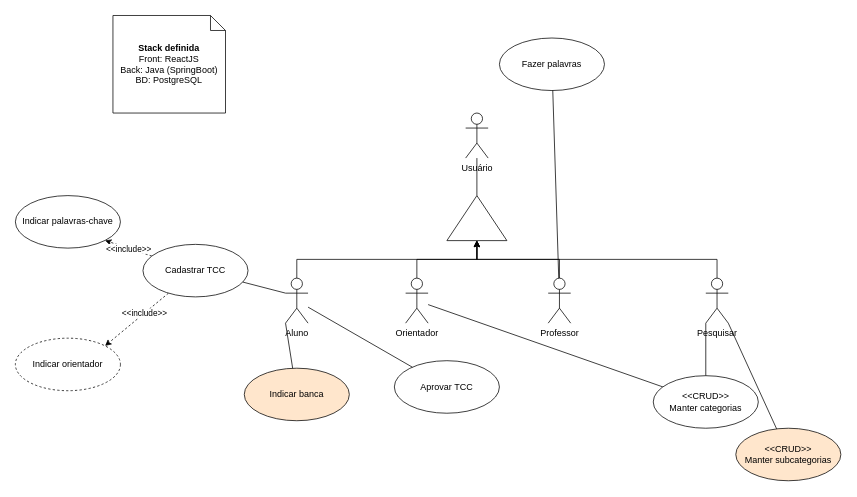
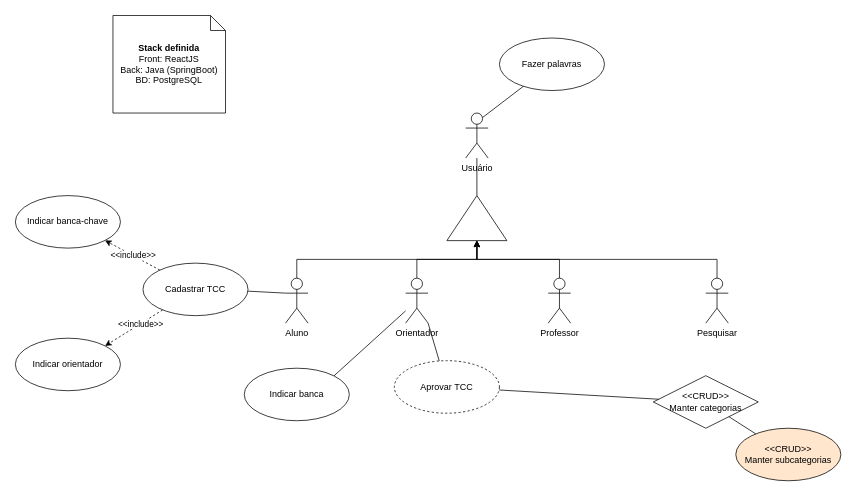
  <mxCell id="0" />
  <mxCell id="1" parent="0" />
  <mxCell id="2" style="rounded=0;orthogonalLoop=1;jettySize=auto;html=1;entryX=1;entryY=0.5;entryDx=0;entryDy=0;endArrow=none;endFill=0;" parent="1" source="3" target="13" edge="1"><mxGeometry relative="1" as="geometry" /></mxCell>
  <mxCell id="3" value="Usuário" style="shape=umlActor;verticalLabelPosition=bottom;verticalAlign=top;html=1;" parent="1" vertex="1"><mxGeometry x="620" y="150" width="30" height="60" as="geometry" /></mxCell>
  <mxCell id="4" style="edgeStyle=orthogonalEdgeStyle;rounded=0;orthogonalLoop=1;jettySize=auto;html=1;entryX=0;entryY=0.5;entryDx=0;entryDy=0;exitX=0.5;exitY=0;exitDx=0;exitDy=0;exitPerimeter=0;" parent="1" source="5" target="13" edge="1"><mxGeometry relative="1" as="geometry" /></mxCell>
  <mxCell id="5" value="Aluno" style="shape=umlActor;verticalLabelPosition=bottom;verticalAlign=top;html=1;" parent="1" vertex="1"><mxGeometry x="380" y="370" width="30" height="60" as="geometry" /></mxCell>
  <mxCell id="6" style="edgeStyle=orthogonalEdgeStyle;rounded=0;orthogonalLoop=1;jettySize=auto;html=1;entryX=0;entryY=0.5;entryDx=0;entryDy=0;exitX=0.5;exitY=0;exitDx=0;exitDy=0;exitPerimeter=0;" parent="1" source="8" target="13" edge="1"><mxGeometry relative="1" as="geometry" /></mxCell>
- <mxCell id="7" style="rounded=0;orthogonalLoop=1;jettySize=auto;html=1;endArrow=none;endFill=0;" parent="1" source="8" target="15" edge="1"><mxGeometry relative="1" as="geometry" /></mxCell>
+ <mxCell id="7" style="rounded=0;orthogonalLoop=1;jettySize=auto;html=1;entryX=1;entryY=0;entryDx=0;entryDy=0;endArrow=none;endFill=0;" parent="1" source="8" target="28" edge="1"><mxGeometry relative="1" as="geometry" /></mxCell>
  <mxCell id="8" value="&lt;div&gt;Orientador&lt;/div&gt;" style="shape=umlActor;verticalLabelPosition=bottom;verticalAlign=top;html=1;" parent="1" vertex="1"><mxGeometry x="540" y="370" width="30" height="60" as="geometry" /></mxCell>
  <mxCell id="9" style="edgeStyle=orthogonalEdgeStyle;rounded=0;orthogonalLoop=1;jettySize=auto;html=1;entryX=0;entryY=0.5;entryDx=0;entryDy=0;exitX=0.5;exitY=0;exitDx=0;exitDy=0;exitPerimeter=0;" parent="1" source="10" target="13" edge="1"><mxGeometry relative="1" as="geometry" /></mxCell>
  <mxCell id="10" value="Pesquisar" style="shape=umlActor;verticalLabelPosition=bottom;verticalAlign=top;html=1;" parent="1" vertex="1"><mxGeometry x="940" y="370" width="30" height="60" as="geometry" /></mxCell>
  <mxCell id="11" style="edgeStyle=orthogonalEdgeStyle;rounded=0;orthogonalLoop=1;jettySize=auto;html=1;entryX=0;entryY=0.5;entryDx=0;entryDy=0;exitX=0.5;exitY=0;exitDx=0;exitDy=0;exitPerimeter=0;" parent="1" source="12" target="13" edge="1"><mxGeometry relative="1" as="geometry" /></mxCell>
  <mxCell id="12" value="&lt;div&gt;Professor&lt;/div&gt;" style="shape=umlActor;verticalLabelPosition=bottom;verticalAlign=top;html=1;" parent="1" vertex="1"><mxGeometry x="730" y="370" width="30" height="60" as="geometry" /></mxCell>
  <mxCell id="13" value="" style="triangle;whiteSpace=wrap;html=1;direction=north;" parent="1" vertex="1"><mxGeometry x="595" y="260" width="80" height="60" as="geometry" /></mxCell>
  <mxCell id="14" value="Fazer palavras" style="ellipse;whiteSpace=wrap;html=1;" parent="1" vertex="1"><mxGeometry x="665" y="50" width="140" height="70" as="geometry" /></mxCell>
- <mxCell id="15" value="&lt;div&gt;&amp;lt;&amp;lt;CRUD&amp;gt;&amp;gt;&lt;br&gt;&lt;/div&gt;&lt;div&gt;Manter categorias&lt;/div&gt;" style="ellipse;whiteSpace=wrap;html=1;" parent="1" vertex="1"><mxGeometry x="870" y="500" width="140" height="70" as="geometry" /></mxCell>
+ <mxCell id="15" value="&lt;div&gt;&amp;lt;&amp;lt;CRUD&amp;gt;&amp;gt;&lt;br&gt;&lt;/div&gt;&lt;div&gt;Manter categorias&lt;/div&gt;" style="rhombus;whiteSpace=wrap;html=1;" parent="1" vertex="1"><mxGeometry x="870" y="500" width="140" height="70" as="geometry" /></mxCell>
  <mxCell id="16" value="&lt;div&gt;&amp;lt;&amp;lt;CRUD&amp;gt;&amp;gt;&lt;br&gt;&lt;/div&gt;&lt;div&gt;Manter subcategorias&lt;/div&gt;" style="ellipse;whiteSpace=wrap;html=1;fillColor=#ffe6cc;" parent="1" vertex="1"><mxGeometry x="980" y="570" width="140" height="70" as="geometry" /></mxCell>
- <mxCell id="17" style="rounded=0;orthogonalLoop=1;jettySize=auto;html=1;endArrow=none;endFill=0;entryX=0;entryY=1;entryDx=0;entryDy=0;entryPerimeter=0;" parent="1" source="15" target="10" edge="1"><mxGeometry relative="1" as="geometry" /></mxCell>
- <mxCell id="18" style="rounded=0;orthogonalLoop=1;jettySize=auto;html=1;endArrow=none;endFill=0;entryX=1;entryY=1;entryDx=0;entryDy=0;entryPerimeter=0;" parent="1" source="16" target="10" edge="1"><mxGeometry relative="1" as="geometry"><mxPoint x="1010" y="480" as="targetPoint" /></mxGeometry></mxCell>
+ <mxCell id="17" style="rounded=0;orthogonalLoop=1;jettySize=auto;html=1;endArrow=none;endFill=0;" parent="1" source="15" target="30" edge="1"><mxGeometry relative="1" as="geometry" /></mxCell>
+ <mxCell id="18" style="rounded=0;orthogonalLoop=1;jettySize=auto;html=1;endArrow=none;endFill=0;" parent="1" source="16" target="15" edge="1"><mxGeometry relative="1" as="geometry"><mxPoint x="1010" y="480" as="targetPoint" /></mxGeometry></mxCell>
  <mxCell id="19" style="rounded=0;orthogonalLoop=1;jettySize=auto;html=1;entryX=1;entryY=0;entryDx=0;entryDy=0;dashed=1;" parent="1" source="23" target="25" edge="1"><mxGeometry relative="1" as="geometry" /></mxCell>
  <mxCell id="20" value="&amp;lt;&amp;lt;include&amp;gt;&amp;gt;" style="edgeLabel;html=1;align=center;verticalAlign=middle;resizable=0;points=[];" parent="19" vertex="1" connectable="0"><mxGeometry x="-0.28" y="-3" relative="1" as="geometry"><mxPoint y="3" as="offset" /></mxGeometry></mxCell>
  <mxCell id="21" style="rounded=0;orthogonalLoop=1;jettySize=auto;html=1;entryX=1;entryY=1;entryDx=0;entryDy=0;dashed=1;" parent="1" source="23" target="26" edge="1"><mxGeometry relative="1" as="geometry" /></mxCell>
  <mxCell id="22" value="&amp;lt;&amp;lt;include&amp;gt;&amp;gt;" style="edgeLabel;html=1;align=center;verticalAlign=middle;resizable=0;points=[];" parent="21" vertex="1" connectable="0"><mxGeometry x="-0.008" relative="1" as="geometry"><mxPoint as="offset" /></mxGeometry></mxCell>
- <mxCell id="23" value="Cadastrar TCC" style="ellipse;whiteSpace=wrap;html=1;" parent="1" vertex="1"><mxGeometry x="190" y="325" width="140" height="70" as="geometry" /></mxCell>
+ <mxCell id="23" value="Cadastrar TCC" style="ellipse;whiteSpace=wrap;html=1;" parent="1" vertex="1"><mxGeometry x="190" y="350" width="140" height="70" as="geometry" /></mxCell>
  <mxCell id="24" style="rounded=0;orthogonalLoop=1;jettySize=auto;html=1;entryX=0;entryY=0.333;entryDx=0;entryDy=0;entryPerimeter=0;endArrow=none;endFill=0;" parent="1" source="23" target="5" edge="1"><mxGeometry relative="1" as="geometry" /></mxCell>
- <mxCell id="25" value="&lt;div&gt;Indicar orientador&lt;br&gt;&lt;/div&gt;" style="ellipse;whiteSpace=wrap;html=1;dashed=1;" parent="1" vertex="1"><mxGeometry x="20" y="450" width="140" height="70" as="geometry" /></mxCell>
- <mxCell id="26" value="&lt;div&gt;Indicar palavras-chave&lt;br&gt;&lt;/div&gt;" style="ellipse;whiteSpace=wrap;html=1;" parent="1" vertex="1"><mxGeometry x="20" y="260" width="140" height="70" as="geometry" /></mxCell>
- <mxCell id="27" style="rounded=0;orthogonalLoop=1;jettySize=auto;html=1;endArrow=none;endFill=0;" parent="1" source="14" target="12" edge="1"><mxGeometry relative="1" as="geometry" /></mxCell>
- <mxCell id="28" value="Indicar banca" style="ellipse;whiteSpace=wrap;html=1;fillColor=#ffe6cc;" parent="1" vertex="1"><mxGeometry x="325" y="490" width="140" height="70" as="geometry" /></mxCell>
- <mxCell id="29" style="rounded=0;orthogonalLoop=1;jettySize=auto;html=1;entryX=0;entryY=1;entryDx=0;entryDy=0;entryPerimeter=0;endArrow=none;endFill=0;" parent="1" source="28" target="5" edge="1"><mxGeometry relative="1" as="geometry" /></mxCell>
- <mxCell id="30" value="Aprovar TCC" style="ellipse;whiteSpace=wrap;html=1;" parent="1" vertex="1"><mxGeometry x="525" y="480" width="140" height="70" as="geometry" /></mxCell>
- <mxCell id="31" style="rounded=0;orthogonalLoop=1;jettySize=auto;html=1;endArrow=none;endFill=0;" parent="1" source="30" target="5" edge="1"><mxGeometry relative="1" as="geometry" /></mxCell>
+ <mxCell id="25" value="&lt;div&gt;Indicar orientador&lt;br&gt;&lt;/div&gt;" style="ellipse;whiteSpace=wrap;html=1;" parent="1" vertex="1"><mxGeometry x="20" y="450" width="140" height="70" as="geometry" /></mxCell>
+ <mxCell id="26" value="&lt;div&gt;Indicar banca-chave&lt;br&gt;&lt;/div&gt;" style="ellipse;whiteSpace=wrap;html=1;" parent="1" vertex="1"><mxGeometry x="20" y="260" width="140" height="70" as="geometry" /></mxCell>
+ <mxCell id="27" style="rounded=0;orthogonalLoop=1;jettySize=auto;html=1;entryX=0.75;entryY=0.1;entryDx=0;entryDy=0;entryPerimeter=0;endArrow=none;endFill=0;" parent="1" source="14" target="3" edge="1"><mxGeometry relative="1" as="geometry" /></mxCell>
+ <mxCell id="28" value="Indicar banca" style="ellipse;whiteSpace=wrap;html=1;" parent="1" vertex="1"><mxGeometry x="325" y="490" width="140" height="70" as="geometry" /></mxCell>
+ <mxCell id="30" value="Aprovar TCC" style="ellipse;whiteSpace=wrap;html=1;dashed=1;" parent="1" vertex="1"><mxGeometry x="525" y="480" width="140" height="70" as="geometry" /></mxCell>
+ <mxCell id="31" style="rounded=0;orthogonalLoop=1;jettySize=auto;html=1;entryX=1;entryY=1;entryDx=0;entryDy=0;entryPerimeter=0;endArrow=none;endFill=0;" parent="1" source="30" target="8" edge="1"><mxGeometry relative="1" as="geometry" /></mxCell>
  <mxCell id="32" value="&lt;div&gt;&lt;b&gt;Stack definida&lt;/b&gt;&lt;/div&gt;&lt;div&gt;Front: ReactJS&lt;/div&gt;&lt;div&gt;Back: Java (SpringBoot)&lt;/div&gt;&lt;div&gt;BD: PostgreSQL&lt;br&gt;&lt;/div&gt;" style="shape=note;size=20;whiteSpace=wrap;html=1;" parent="1" vertex="1"><mxGeometry x="150" y="20" width="150" height="130" as="geometry" /></mxCell>
